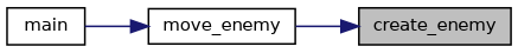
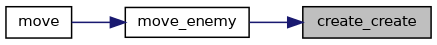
  digraph {
    rankdir=RL
    node [color=black fillcolor=white fontname=Helvetica fontsize=10 shape=record style=filled]
    edge [color=midnightblue dir=back fontname=Helvetica fontsize=10 labelfontname=Helvetica labelfontsize=10 style=solid]
-   n1 [fillcolor=grey75 fontcolor=black height=0.2 label=create_enemy width=0.4]
+   n1 [fillcolor=grey75 fontcolor=black height=0.2 label=create_create width=0.4]
    n2 [height=0.2 label=move_enemy width=0.4]
-   n3 [height=0.2 label=main width=0.4]
+   n3 [height=0.2 label=move width=0.4]
    n1 -> n2
    n2 -> n3
  }
